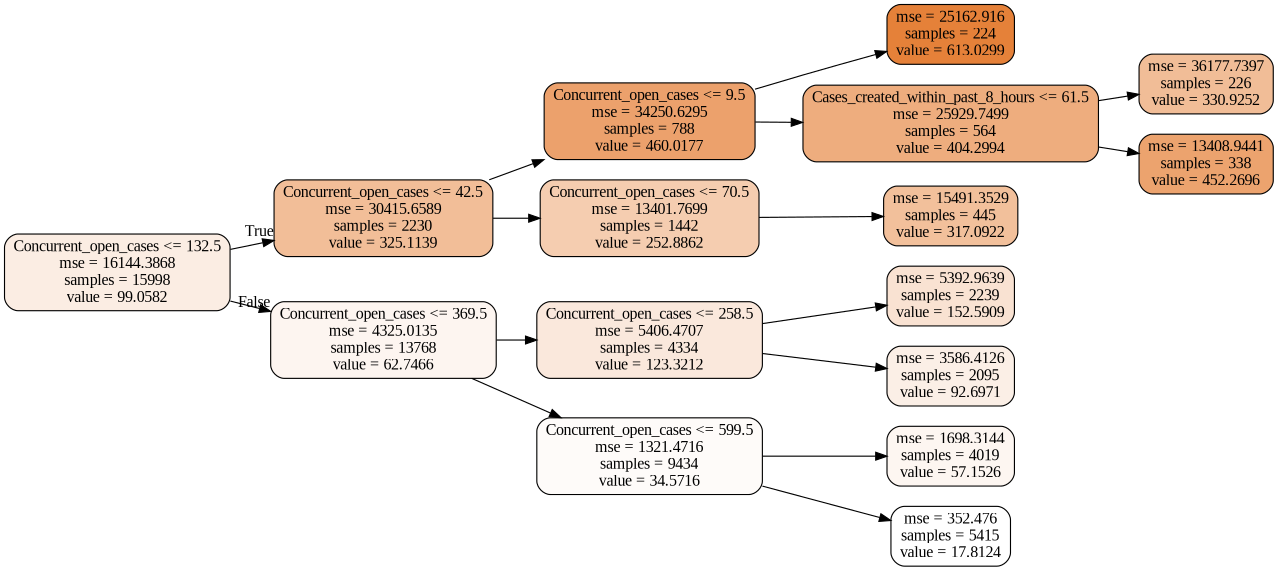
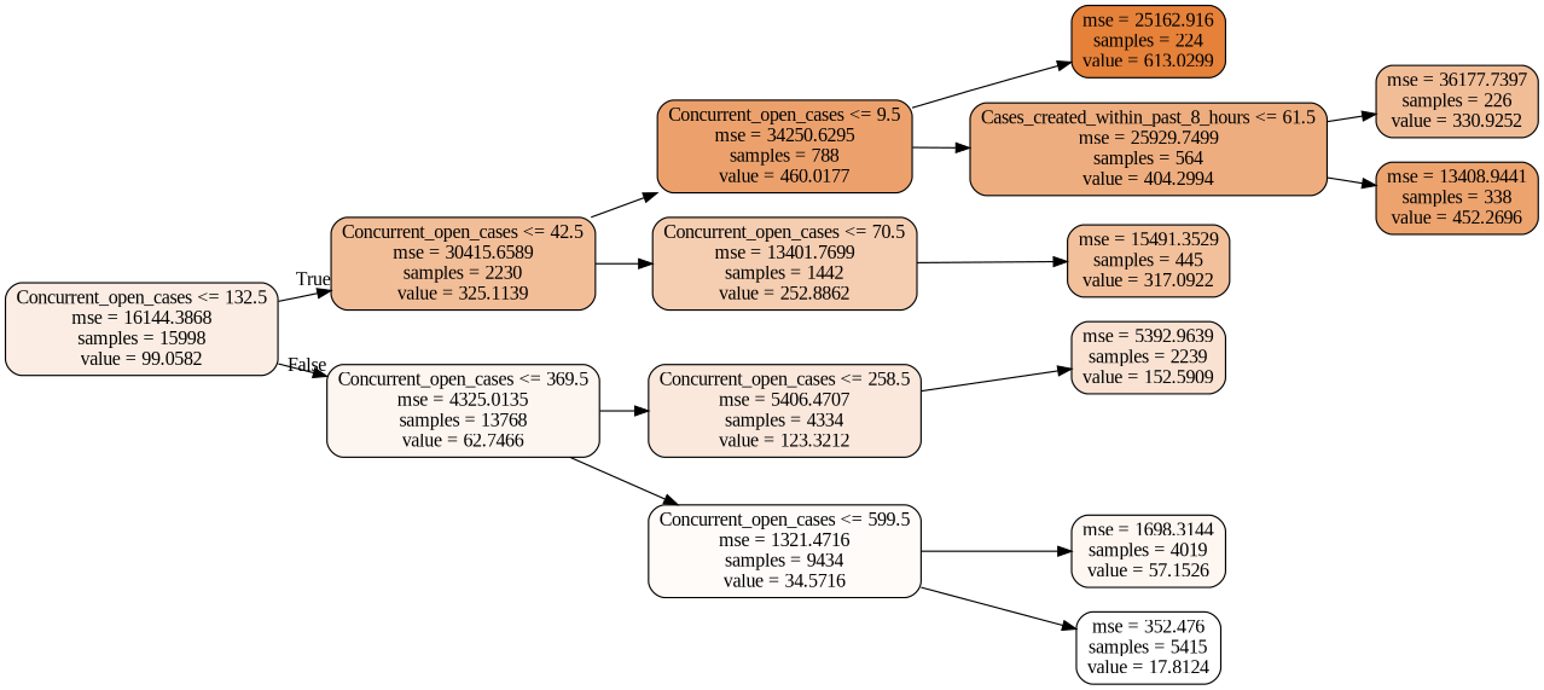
  digraph {
    fontname="Liberation Serif"
    rankdir=LR
    node [color=black fontname="Liberation Serif" shape=box style="filled, rounded"]
    edge [fontname="Liberation Serif"]
    n1 [fillcolor="#e5813923" label="Concurrent_open_cases <= 132.5\nmse = 16144.3868\nsamples = 15998\nvalue = 99.0582"]
    n2 [fillcolor="#e5813984" label="Concurrent_open_cases <= 42.5\nmse = 30415.6589\nsamples = 2230\nvalue = 325.1139"]
    n3 [fillcolor="#e5813913" label="Concurrent_open_cases <= 369.5\nmse = 4325.0135\nsamples = 13768\nvalue = 62.7466"]
    n4 [fillcolor="#e58139bd" label="Concurrent_open_cases <= 9.5\nmse = 34250.6295\nsamples = 788\nvalue = 460.0177"]
    n5 [fillcolor="#e5813965" label="Concurrent_open_cases <= 70.5\nmse = 13401.7699\nsamples = 1442\nvalue = 252.8862"]
    n6 [fillcolor="#e581392d" label="Concurrent_open_cases <= 258.5\nmse = 5406.4707\nsamples = 4334\nvalue = 123.3212"]
    n7 [fillcolor="#e5813907" label="Concurrent_open_cases <= 599.5\nmse = 1321.4716\nsamples = 9434\nvalue = 34.5716"]
    n8 [fillcolor="#e58139ff" label="mse = 25162.916\nsamples = 224\nvalue = 613.0299"]
    n9 [fillcolor="#e58139a6" label="Cases_created_within_past_8_hours <= 61.5\nmse = 25929.7499\nsamples = 564\nvalue = 404.2994"]
    n10 [fillcolor="#e5813980" label="mse = 15491.3529\nsamples = 445\nvalue = 317.0922"]
    n11 [fillcolor="#e5813986" label="mse = 36177.7397\nsamples = 226\nvalue = 330.9252"]
    n12 [fillcolor="#e58139ba" label="mse = 13408.9441\nsamples = 338\nvalue = 452.2696"]
    n13 [fillcolor="#e581393a" label="mse = 5392.9639\nsamples = 2239\nvalue = 152.5909"]
-   n14 [fillcolor="#e5813920" label="mse = 3586.4126\nsamples = 2095\nvalue = 92.6971"]
    n15 [fillcolor="#e5813911" label="mse = 1698.3144\nsamples = 4019\nvalue = 57.1526"]
    n16 [fillcolor="#e5813900" label="mse = 352.476\nsamples = 5415\nvalue = 17.8124"]
    n1 -> n2 [headlabel=True labelangle=45 labeldistance=2.5]
    n1 -> n3 [headlabel=False labelangle=-45 labeldistance=2.5]
    n2 -> n4
    n2 -> n5
    n3 -> n6
    n3 -> n7
    n4 -> n8
    n4 -> n9
    n5 -> n10
    n6 -> n13
-   n6 -> n14
    n7 -> n15
    n7 -> n16
    n9 -> n11
    n9 -> n12
  }
